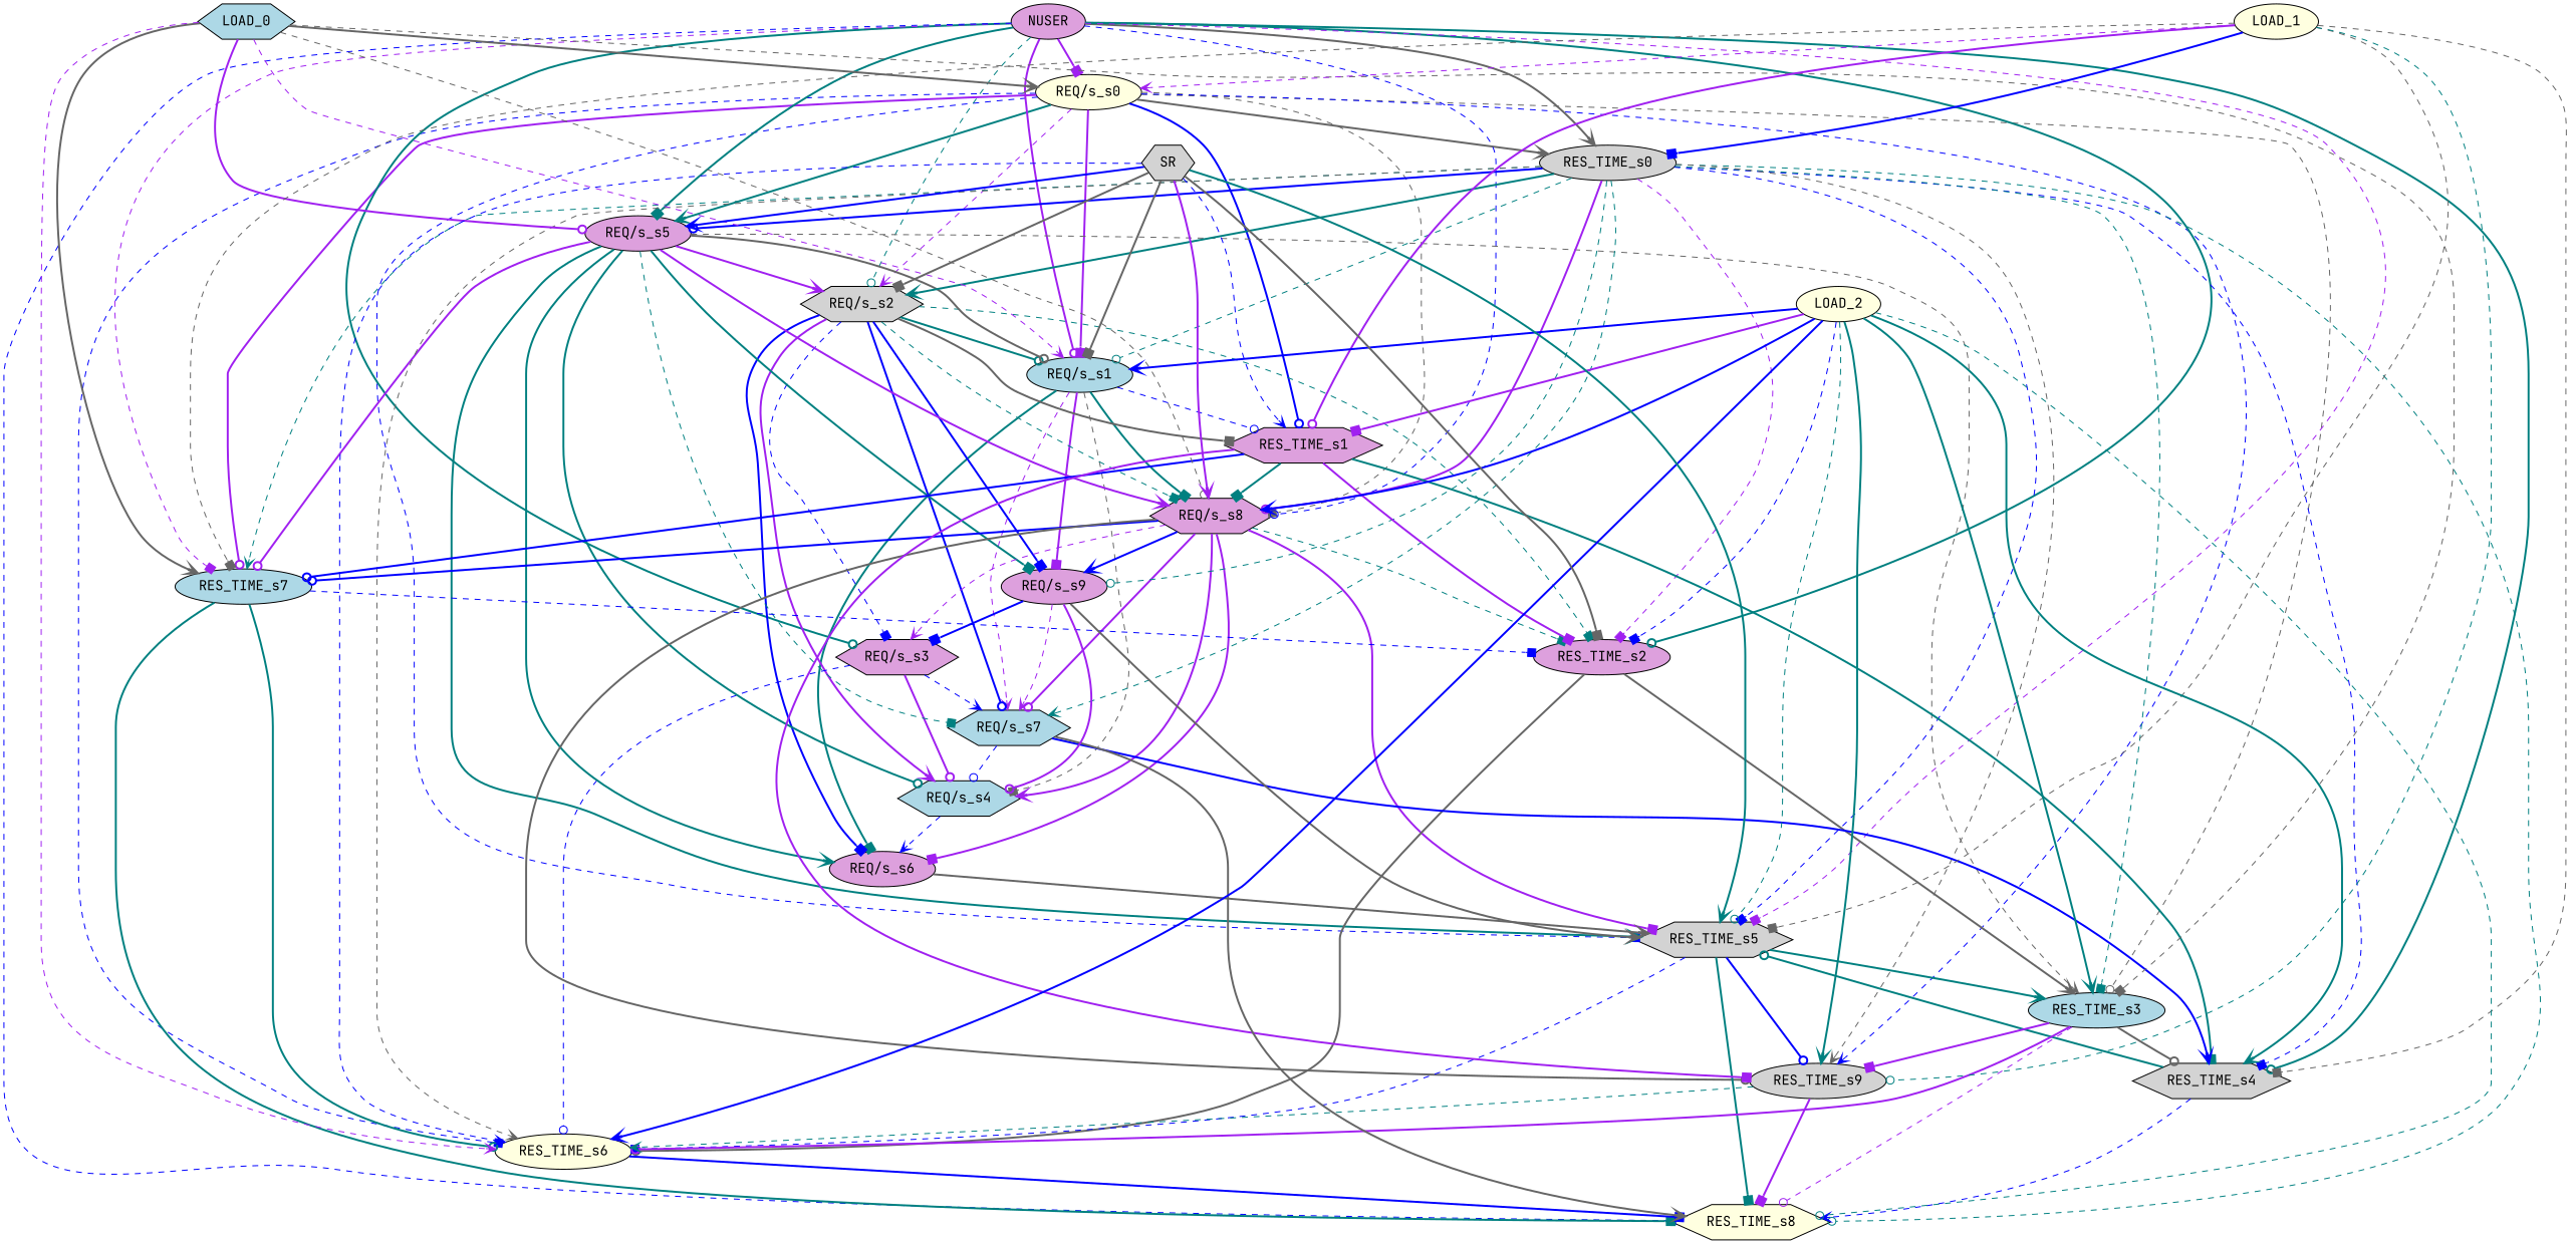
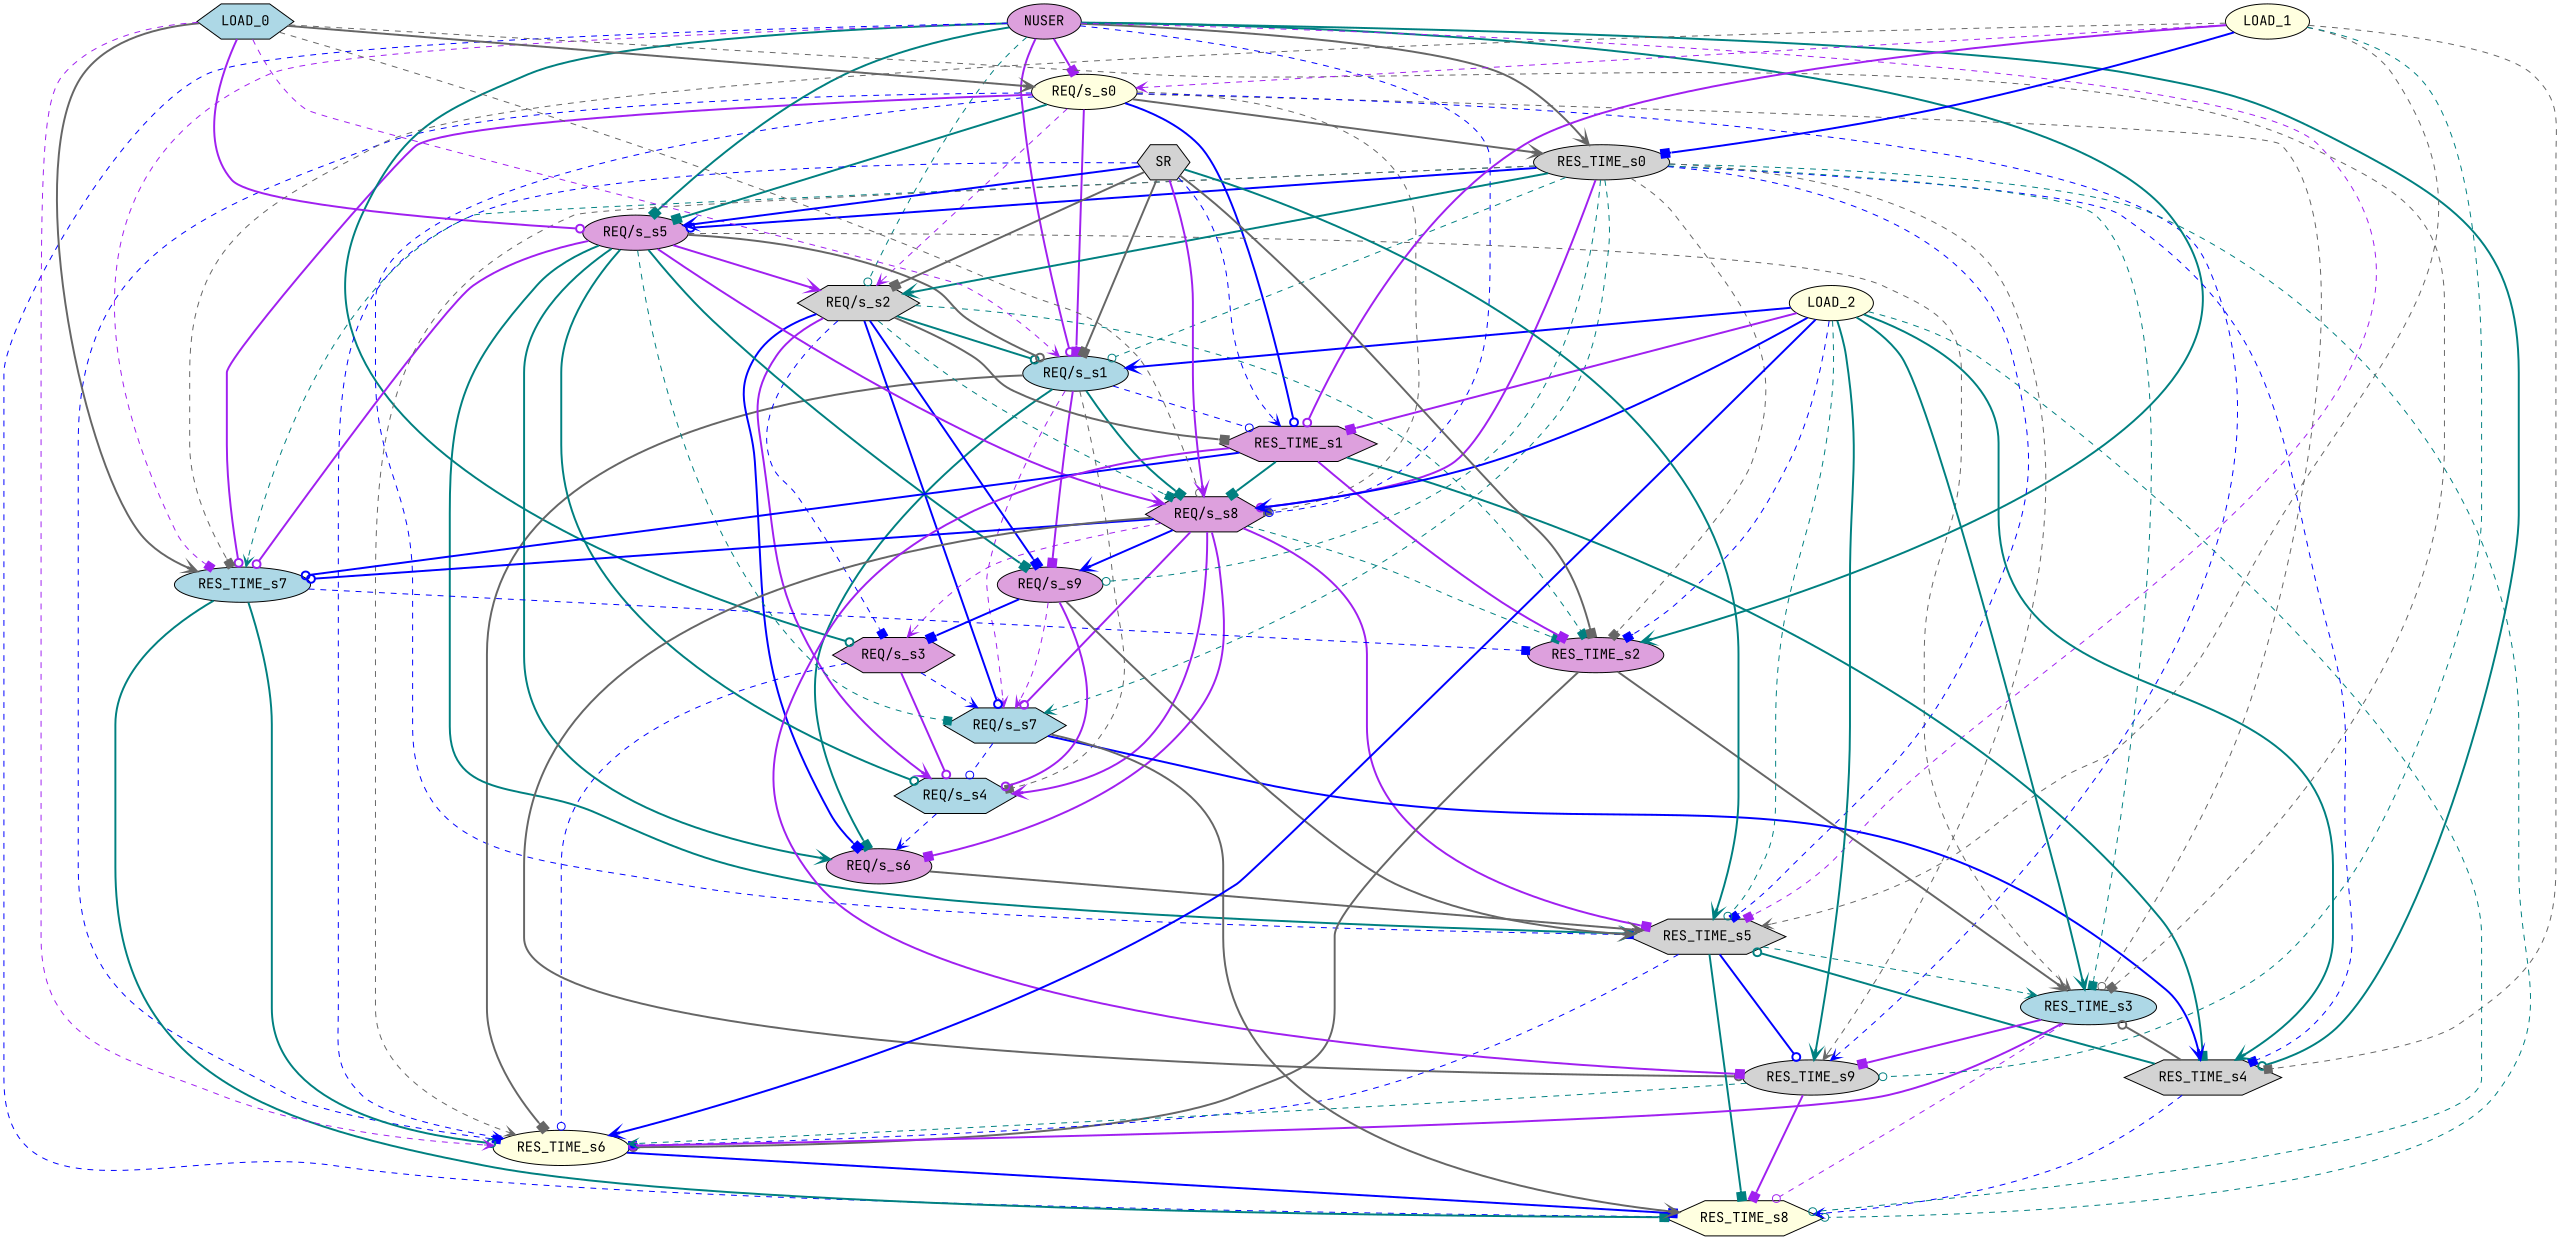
  strict digraph {
    fontname="JetBrains Mono"
    node [fillcolor=plum fontname="JetBrains Mono" shape=ellipse style=filled]
    edge [arrowhead=box color=teal fontname="JetBrains Mono" style=bold]
    "REQ/s_s0" [fillcolor=lightyellow]
    NUSER
    "REQ/s_s1" [fillcolor=lightblue]
    "REQ/s_s2" [fillcolor=lightgrey shape=hexagon]
    "REQ/s_s3" [shape=hexagon]
    "REQ/s_s5"
    "REQ/s_s8" [shape=hexagon]
    RES_TIME_s0 [fillcolor=lightgrey]
    RES_TIME_s2
    RES_TIME_s4 [fillcolor=lightgrey shape=hexagon]
    RES_TIME_s5 [fillcolor=lightgrey shape=hexagon]
    RES_TIME_s7 [fillcolor=lightblue]
    RES_TIME_s8 [fillcolor=lightyellow shape=hexagon]
    RES_TIME_s3 [fillcolor=lightblue]
    RES_TIME_s6 [fillcolor=lightyellow]
    RES_TIME_s1 [shape=hexagon]
    RES_TIME_s9 [fillcolor=lightgrey]
    "REQ/s_s4" [fillcolor=lightblue shape=hexagon]
    "REQ/s_s6"
    "REQ/s_s7" [fillcolor=lightblue shape=hexagon]
    "REQ/s_s9"
    LOAD_0 [fillcolor=lightblue shape=hexagon]
    LOAD_1 [fillcolor=lightyellow]
    LOAD_2 [fillcolor=lightyellow]
    SR [fillcolor=lightgrey shape=hexagon]
    "REQ/s_s0" -> "REQ/s_s1" [color=purple]
    "REQ/s_s0" -> "REQ/s_s2" [arrowhead=vee color=purple style=dashed]
-   "REQ/s_s0" -> "REQ/s_s5" [arrowhead=vee]
+   "REQ/s_s0" -> "REQ/s_s5"
    "REQ/s_s0" -> "REQ/s_s8" [color=gray40 style=dashed]
    "REQ/s_s0" -> RES_TIME_s0 [arrowhead=vee color=gray40]
    "REQ/s_s0" -> RES_TIME_s5 [color=blue style=dashed]
    "REQ/s_s0" -> RES_TIME_s7 [arrowhead=odot color=purple]
    "REQ/s_s0" -> RES_TIME_s3 [arrowhead=odot color=gray40 style=dashed]
    "REQ/s_s0" -> RES_TIME_s6 [color=blue style=dashed]
    "REQ/s_s0" -> RES_TIME_s1 [arrowhead=odot color=blue]
    "REQ/s_s0" -> RES_TIME_s9 [arrowhead=vee color=blue style=dashed]
    NUSER -> "REQ/s_s0" [color=purple]
    NUSER -> "REQ/s_s1" [arrowhead=odot color=purple]
    NUSER -> "REQ/s_s2" [arrowhead=odot style=dashed]
    NUSER -> "REQ/s_s3" [arrowhead=odot]
    NUSER -> "REQ/s_s5"
    NUSER -> "REQ/s_s8" [arrowhead=odot color=blue style=dashed]
    NUSER -> RES_TIME_s0 [arrowhead=vee color=gray40]
-   NUSER -> RES_TIME_s2 [arrowhead=odot]
+   NUSER -> RES_TIME_s2 [arrowhead=vee]
    NUSER -> RES_TIME_s4 [arrowhead=odot]
    NUSER -> RES_TIME_s5 [color=purple style=dashed]
    NUSER -> RES_TIME_s7 [color=purple style=dashed]
    NUSER -> RES_TIME_s8 [color=blue style=dashed]
    "REQ/s_s1" -> "REQ/s_s8"
+   "REQ/s_s1" -> RES_TIME_s6 [color=gray40]
    "REQ/s_s1" -> RES_TIME_s1 [arrowhead=odot color=blue style=dashed]
    "REQ/s_s1" -> "REQ/s_s4" [color=gray40 style=dashed]
    "REQ/s_s1" -> "REQ/s_s6"
    "REQ/s_s1" -> "REQ/s_s7" [arrowhead=vee color=purple style=dashed]
    "REQ/s_s1" -> "REQ/s_s9" [color=purple]
    "REQ/s_s2" -> "REQ/s_s1" [arrowhead=odot]
    "REQ/s_s2" -> "REQ/s_s3" [color=blue style=dashed]
    "REQ/s_s2" -> "REQ/s_s8" [style=dashed]
    "REQ/s_s2" -> RES_TIME_s2 [style=dashed]
    "REQ/s_s2" -> RES_TIME_s1 [color=gray40]
    "REQ/s_s2" -> "REQ/s_s4" [arrowhead=vee color=purple]
    "REQ/s_s2" -> "REQ/s_s6" [color=blue]
    "REQ/s_s2" -> "REQ/s_s7" [arrowhead=odot color=blue]
    "REQ/s_s2" -> "REQ/s_s9" [color=blue]
    "REQ/s_s3" -> RES_TIME_s6 [arrowhead=odot color=blue style=dashed]
    "REQ/s_s3" -> "REQ/s_s4" [arrowhead=odot color=purple]
    "REQ/s_s3" -> "REQ/s_s7" [arrowhead=vee color=blue style=dashed]
    "REQ/s_s5" -> "REQ/s_s1" [arrowhead=odot color=gray40]
    "REQ/s_s5" -> "REQ/s_s2" [arrowhead=vee color=purple]
    "REQ/s_s5" -> "REQ/s_s8" [arrowhead=vee color=purple]
    "REQ/s_s5" -> RES_TIME_s5 [arrowhead=vee]
    "REQ/s_s5" -> RES_TIME_s7 [arrowhead=odot color=purple]
    "REQ/s_s5" -> RES_TIME_s3 [arrowhead=vee color=gray40 style=dashed]
    "REQ/s_s5" -> "REQ/s_s4" [arrowhead=odot]
    "REQ/s_s5" -> "REQ/s_s6" [arrowhead=vee]
    "REQ/s_s5" -> "REQ/s_s7" [style=dashed]
    "REQ/s_s5" -> "REQ/s_s9"
    "REQ/s_s8" -> "REQ/s_s3" [arrowhead=vee color=purple style=dashed]
    "REQ/s_s8" -> RES_TIME_s2 [style=dashed]
    "REQ/s_s8" -> RES_TIME_s5 [color=purple]
    "REQ/s_s8" -> RES_TIME_s7 [arrowhead=odot color=blue]
    "REQ/s_s8" -> RES_TIME_s9 [arrowhead=odot color=gray40]
    "REQ/s_s8" -> "REQ/s_s4" [arrowhead=vee color=purple]
    "REQ/s_s8" -> "REQ/s_s6" [color=purple]
    "REQ/s_s8" -> "REQ/s_s7" [arrowhead=odot color=purple]
    "REQ/s_s8" -> "REQ/s_s9" [arrowhead=vee color=blue]
    RES_TIME_s0 -> "REQ/s_s1" [arrowhead=odot style=dashed]
    RES_TIME_s0 -> "REQ/s_s2" [arrowhead=vee]
    RES_TIME_s0 -> "REQ/s_s5" [arrowhead=odot color=blue]
    RES_TIME_s0 -> "REQ/s_s8" [arrowhead=odot color=purple]
-   RES_TIME_s0 -> RES_TIME_s2 [color=purple style=dashed]
+   RES_TIME_s0 -> RES_TIME_s2 [color=gray40 style=dashed]
    RES_TIME_s0 -> RES_TIME_s4 [color=blue style=dashed]
    RES_TIME_s0 -> RES_TIME_s5 [color=blue style=dashed]
    RES_TIME_s0 -> RES_TIME_s7 [arrowhead=vee style=dashed]
    RES_TIME_s0 -> RES_TIME_s8 [arrowhead=odot style=dashed]
    RES_TIME_s0 -> RES_TIME_s3 [style=dashed]
    RES_TIME_s0 -> RES_TIME_s6 [arrowhead=vee color=gray40 style=dashed]
    RES_TIME_s0 -> RES_TIME_s9 [arrowhead=vee color=gray40 style=dashed]
    RES_TIME_s0 -> "REQ/s_s7" [arrowhead=vee style=dashed]
    RES_TIME_s0 -> "REQ/s_s9" [arrowhead=odot style=dashed]
    RES_TIME_s2 -> RES_TIME_s3 [arrowhead=vee color=gray40]
    RES_TIME_s2 -> RES_TIME_s6 [arrowhead=odot color=gray40]
    RES_TIME_s4 -> RES_TIME_s5 [arrowhead=odot]
    RES_TIME_s4 -> RES_TIME_s8 [arrowhead=vee color=blue style=dashed]
-   RES_TIME_s3 -> RES_TIME_s4 [arrowhead=odot color=gray40]
+   RES_TIME_s4 -> RES_TIME_s3 [arrowhead=odot color=gray40]
    RES_TIME_s5 -> RES_TIME_s8
-   RES_TIME_s5 -> RES_TIME_s3 [arrowhead=vee]
+   RES_TIME_s5 -> RES_TIME_s3 [arrowhead=vee style=dashed]
    RES_TIME_s5 -> RES_TIME_s6 [color=blue style=dashed]
    RES_TIME_s5 -> RES_TIME_s9 [arrowhead=odot color=blue]
    RES_TIME_s7 -> RES_TIME_s2 [color=blue style=dashed]
    RES_TIME_s7 -> RES_TIME_s8
    RES_TIME_s7 -> RES_TIME_s6 [arrowhead=odot]
    RES_TIME_s3 -> RES_TIME_s8 [arrowhead=odot color=purple style=dashed]
    RES_TIME_s3 -> RES_TIME_s6 [arrowhead=odot color=purple]
    RES_TIME_s3 -> RES_TIME_s9 [color=purple]
    RES_TIME_s6 -> RES_TIME_s8 [color=blue]
    RES_TIME_s1 -> "REQ/s_s8"
    RES_TIME_s1 -> RES_TIME_s2 [color=purple]
    RES_TIME_s1 -> RES_TIME_s4
    RES_TIME_s1 -> RES_TIME_s7 [arrowhead=odot color=blue]
    RES_TIME_s1 -> RES_TIME_s9 [color=purple]
    RES_TIME_s9 -> RES_TIME_s8 [color=purple]
    RES_TIME_s9 -> RES_TIME_s6 [arrowhead=vee style=dashed]
    "REQ/s_s4" -> "REQ/s_s6" [arrowhead=vee color=blue style=dashed]
    "REQ/s_s6" -> RES_TIME_s5 [arrowhead=vee color=gray40]
    "REQ/s_s7" -> RES_TIME_s4 [arrowhead=vee color=blue]
    "REQ/s_s7" -> RES_TIME_s8 [arrowhead=vee color=gray40]
    "REQ/s_s7" -> "REQ/s_s4" [arrowhead=odot color=blue style=dashed]
    "REQ/s_s9" -> "REQ/s_s3" [color=blue]
    "REQ/s_s9" -> RES_TIME_s5 [arrowhead=vee color=gray40]
    "REQ/s_s9" -> "REQ/s_s4" [arrowhead=odot color=purple]
    "REQ/s_s9" -> "REQ/s_s7" [arrowhead=vee color=purple style=dashed]
    LOAD_0 -> "REQ/s_s0" [arrowhead=vee color=gray40]
    LOAD_0 -> "REQ/s_s1" [arrowhead=vee color=purple style=dashed]
    LOAD_0 -> "REQ/s_s5" [arrowhead=odot color=purple]
    LOAD_0 -> "REQ/s_s8" [arrowhead=odot color=gray40 style=dashed]
    LOAD_0 -> RES_TIME_s7 [arrowhead=vee color=gray40]
    LOAD_0 -> RES_TIME_s3 [color=gray40 style=dashed]
    LOAD_0 -> RES_TIME_s6 [arrowhead=vee color=purple style=dashed]
    LOAD_1 -> "REQ/s_s0" [arrowhead=vee color=purple style=dashed]
    LOAD_1 -> RES_TIME_s0 [color=blue]
    LOAD_1 -> RES_TIME_s4 [color=gray40 style=dashed]
-   LOAD_1 -> RES_TIME_s5 [color=gray40 style=dashed]
+   LOAD_1 -> RES_TIME_s5 [arrowhead=vee color=gray40 style=dashed]
    LOAD_1 -> RES_TIME_s7 [color=gray40 style=dashed]
    LOAD_1 -> RES_TIME_s1 [arrowhead=odot color=purple]
    LOAD_1 -> RES_TIME_s9 [arrowhead=odot style=dashed]
    LOAD_2 -> "REQ/s_s1" [arrowhead=vee color=blue]
    LOAD_2 -> "REQ/s_s8" [arrowhead=vee color=blue]
    LOAD_2 -> RES_TIME_s2 [color=blue style=dashed]
    LOAD_2 -> RES_TIME_s4 [arrowhead=vee]
    LOAD_2 -> RES_TIME_s5 [arrowhead=odot style=dashed]
    LOAD_2 -> RES_TIME_s8 [arrowhead=odot style=dashed]
    LOAD_2 -> RES_TIME_s3 [arrowhead=vee]
    LOAD_2 -> RES_TIME_s6 [arrowhead=vee color=blue]
    LOAD_2 -> RES_TIME_s1 [color=purple]
    LOAD_2 -> RES_TIME_s9 [arrowhead=vee]
    SR -> "REQ/s_s1" [color=gray40]
    SR -> "REQ/s_s2" [color=gray40]
    SR -> "REQ/s_s5" [arrowhead=vee color=blue]
    SR -> "REQ/s_s8" [arrowhead=vee color=purple]
    SR -> RES_TIME_s2 [color=gray40]
    SR -> RES_TIME_s5 [arrowhead=vee]
    SR -> RES_TIME_s6 [arrowhead=vee color=blue style=dashed]
    SR -> RES_TIME_s1 [arrowhead=vee color=blue style=dashed]
  }
